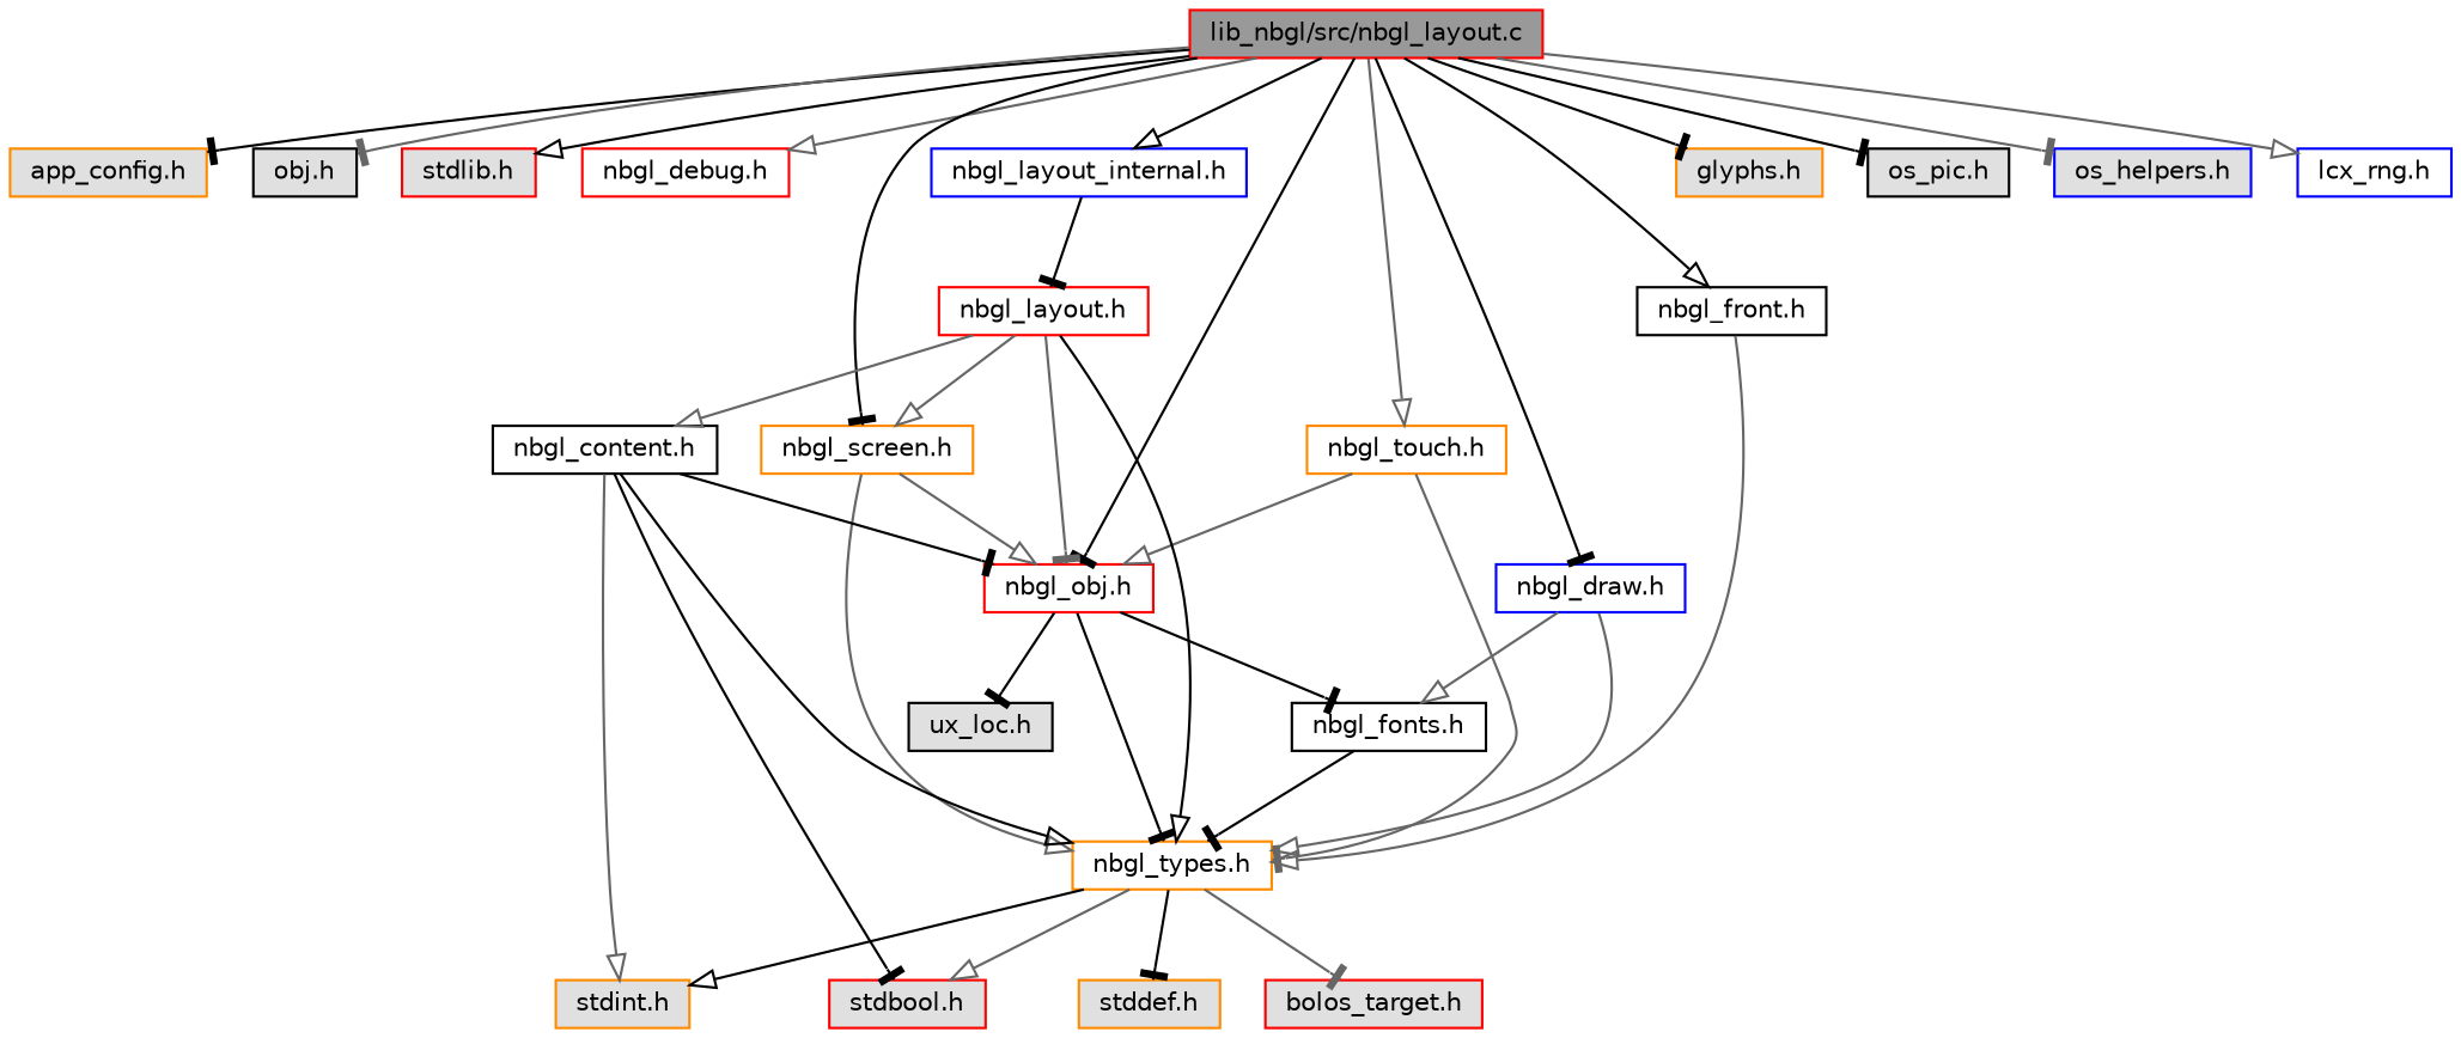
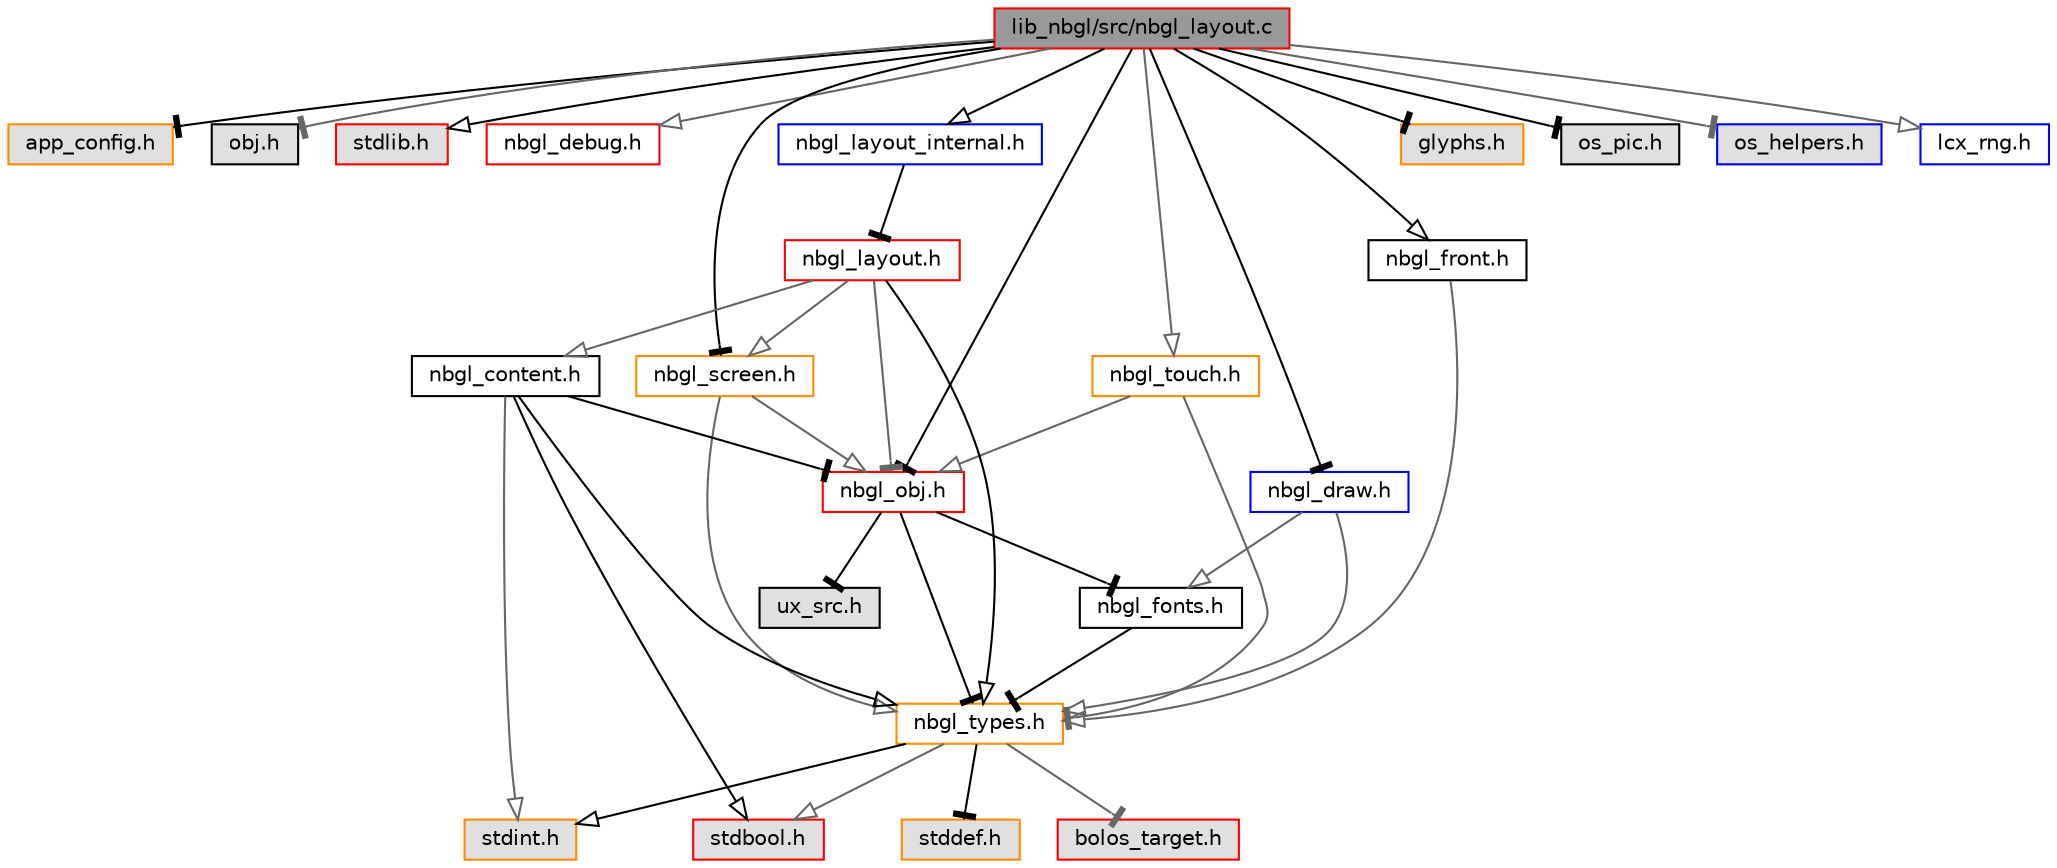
  digraph {
    node [color=red fillcolor=white fontname=Helvetica fontsize=10 shape=box style=filled]
    edge [arrowhead=onormal color=black fontname=Helvetica fontsize=10 labelfontname=Helvetica labelfontsize=10 style=solid]
    n1 [fillcolor=grey60 fontcolor=black height=0.2 label="lib_nbgl/src/nbgl_layout.c" width=0.4]
    n2 [color=darkorange fillcolor="#E0E0E0" height=0.2 label="app_config.h" width=0.4]
    n3 [color=black fillcolor="#E0E0E0" height=0.2 label="obj.h" width=0.4]
    n4 [fillcolor="#E0E0E0" height=0.2 label="stdlib.h" width=0.4]
    n5 [height=0.2 label="nbgl_debug.h" width=0.4]
    n6 [color=black height=0.2 label="nbgl_front.h" width=0.4]
    n7 [color=blue height=0.2 label="nbgl_layout_internal.h" width=0.4]
    n8 [height=0.2 label="nbgl_obj.h" width=0.4]
    n9 [color=darkorange height=0.2 label="nbgl_screen.h" width=0.4]
    n10 [color=blue height=0.2 label="nbgl_draw.h" width=0.4]
    n11 [color=darkorange height=0.2 label="nbgl_touch.h" width=0.4]
    n12 [color=darkorange fillcolor="#E0E0E0" height=0.2 label="glyphs.h" width=0.4]
    n13 [color=black fillcolor="#E0E0E0" height=0.2 label="os_pic.h" width=0.4]
    n14 [color=blue fillcolor="#E0E0E0" height=0.2 label="os_helpers.h" width=0.4]
    n15 [color=blue height=0.2 label="lcx_rng.h" width=0.4]
    n16 [color=darkorange height=0.2 label="nbgl_types.h" width=0.4]
    n17 [height=0.2 label="nbgl_layout.h" width=0.4]
    n18 [color=black height=0.2 label="nbgl_fonts.h" width=0.4]
-   n19 [color=black fillcolor="#E0E0E0" height=0.2 label="ux_loc.h" width=0.4]
+   n19 [color=black fillcolor="#E0E0E0" height=0.2 label="ux_src.h" width=0.4]
    n20 [color=darkorange fillcolor="#E0E0E0" height=0.2 label="stddef.h" width=0.4]
    n21 [color=darkorange fillcolor="#E0E0E0" height=0.2 label="stdint.h" width=0.4]
    n22 [fillcolor="#E0E0E0" height=0.2 label="stdbool.h" width=0.4]
    n23 [fillcolor="#E0E0E0" height=0.2 label="bolos_target.h" width=0.4]
    n24 [color=black height=0.2 label="nbgl_content.h" width=0.4]
    n1 -> n2 [arrowhead=tee]
    n1 -> n3 [arrowhead=tee color=gray40]
    n1 -> n4
    n1 -> n5 [color=gray40]
    n1 -> n6
    n1 -> n7
    n1 -> n8 [arrowhead=tee]
    n1 -> n9 [arrowhead=tee]
    n1 -> n10 [arrowhead=tee]
    n1 -> n11 [color=gray40]
    n1 -> n12 [arrowhead=tee]
    n1 -> n13 [arrowhead=tee]
    n1 -> n14 [arrowhead=tee color=gray40]
    n1 -> n15 [color=gray40]
    n6 -> n16 [color=gray40]
    n7 -> n17 [arrowhead=tee]
    n8 -> n16 [arrowhead=tee]
    n8 -> n18 [arrowhead=tee]
    n8 -> n19 [arrowhead=tee]
    n9 -> n8 [color=gray40]
    n9 -> n16 [color=gray40]
    n10 -> n16 [color=gray40]
    n10 -> n18 [color=gray40]
    n11 -> n8 [color=gray40]
    n11 -> n16 [arrowhead=tee color=gray40]
    n16 -> n20 [arrowhead=tee]
    n16 -> n21
    n16 -> n22 [color=gray40]
    n16 -> n23 [arrowhead=tee color=gray40]
    n17 -> n8 [arrowhead=tee color=gray40]
    n17 -> n9 [color=gray40]
    n17 -> n16
    n17 -> n24 [color=gray40]
    n18 -> n16 [arrowhead=tee]
    n24 -> n8 [arrowhead=tee]
    n24 -> n16
    n24 -> n21 [color=gray40]
-   n24 -> n22 [arrowhead=tee]
+   n24 -> n22
  }
